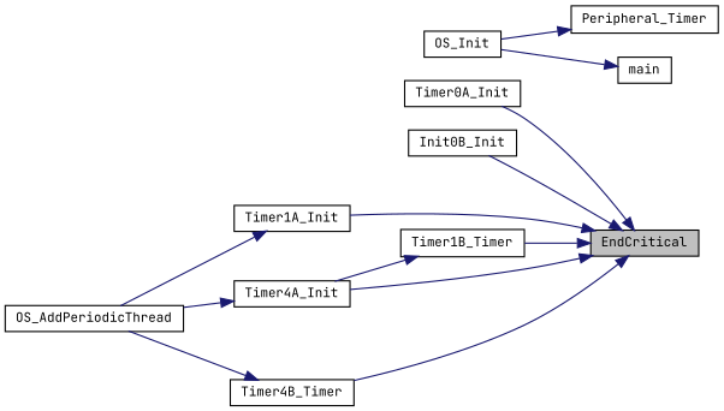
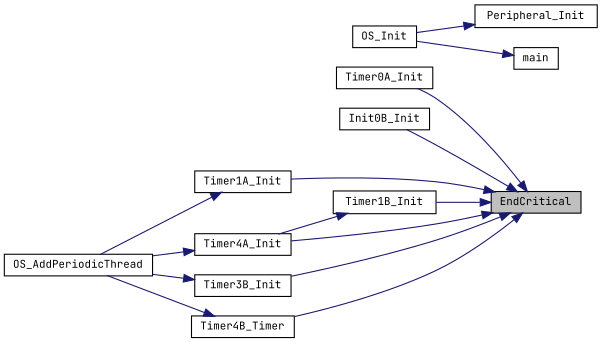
  digraph {
    fontname="JetBrains Mono"
    rankdir=RL
    node [color=black fillcolor=white fontname="JetBrains Mono" fontsize=10 shape=record style=filled]
    edge [color=midnightblue dir=back fontname="JetBrains Mono" fontsize=10 labelfontname=Helvetica labelfontsize=10 style=solid]
    n1 [fillcolor=grey75 fontcolor=black height=0.2 label=EndCritical width=0.4]
    n2 [height=0.2 label=Timer0A_Init width=0.4]
    n3 [height=0.2 label=Init0B_Init width=0.4]
    n4 [height=0.2 label=Timer1A_Init width=0.4]
-   n5 [height=0.2 label=Timer1B_Timer width=0.4]
+   n5 [height=0.2 label=Timer1B_Init width=0.4]
+   n6 [height=0.2 label=Timer3B_Init width=0.4]
    n7 [height=0.2 label=Timer4A_Init width=0.4]
    n8 [height=0.2 label=Timer4B_Timer width=0.4]
    n9 [height=0.2 label=OS_AddPeriodicThread width=0.4]
-   n10 [height=0.2 label=Peripheral_Timer width=0.4]
+   n10 [height=0.2 label=Peripheral_Init width=0.4]
    n11 [height=0.2 label=OS_Init width=0.4]
    n12 [height=0.2 label=main width=0.4]
    n1 -> n2
    n1 -> n3
    n1 -> n4
    n1 -> n5
+   n1 -> n6
    n1 -> n7
    n1 -> n8
    n4 -> n9
    n5 -> n7
+   n6 -> n9
    n7 -> n9
    n8 -> n9
    n10 -> n11
    n12 -> n11
  }
